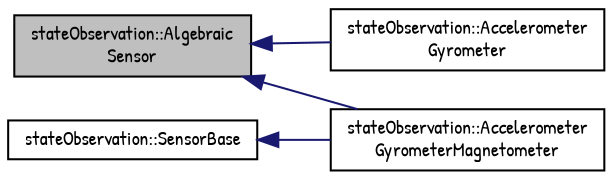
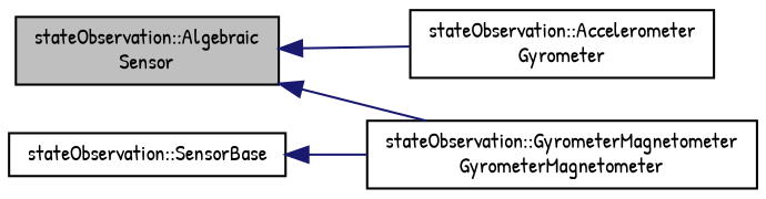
  digraph {
    fontname="Patrick Hand"
    rankdir=LR
    node [color=black fillcolor=white fontname="Patrick Hand" fontsize=10 shape=record style=filled]
    edge [color=midnightblue dir=back fontname="Patrick Hand" fontsize=10 labelfontname=Helvetica labelfontsize=10 style=solid]
    n1 [fillcolor=grey75 fontcolor=black height=0.2 label="stateObservation::Algebraic\lSensor" width=0.4]
    n2 [height=0.2 label="stateObservation::Accelerometer\lGyrometer" width=0.4]
-   n3 [height=0.2 label="stateObservation::Accelerometer\lGyrometerMagnetometer" width=0.4]
+   n3 [height=0.2 label="stateObservation::GyrometerMagnetometer\lGyrometerMagnetometer" width=0.4]
    n4 [height=0.2 label="stateObservation::SensorBase" width=0.4]
    n1 -> n2
    n1 -> n3
    n4 -> n3
  }
